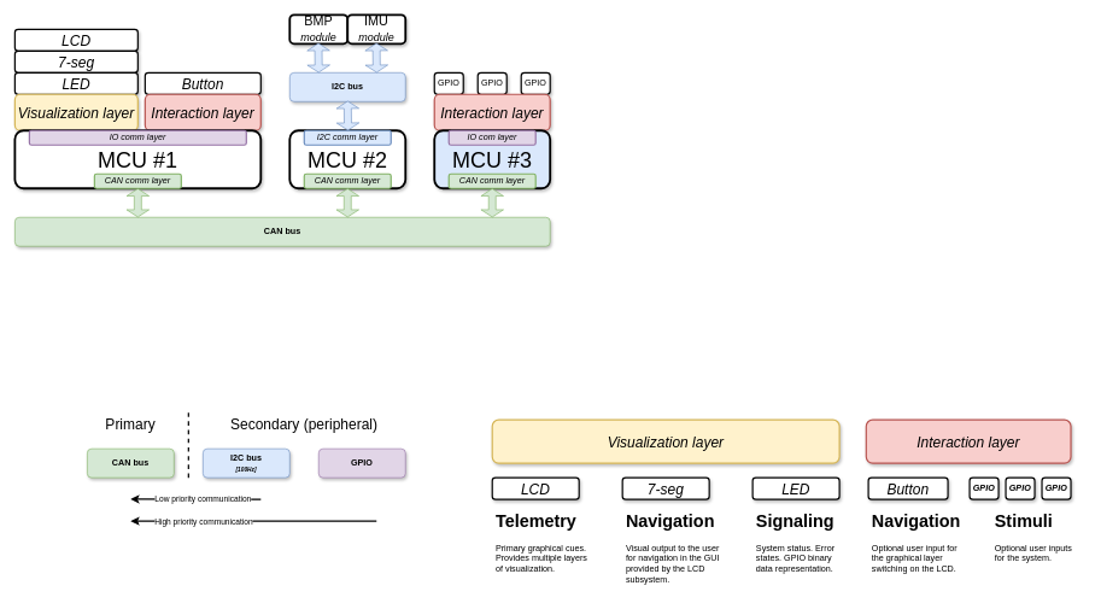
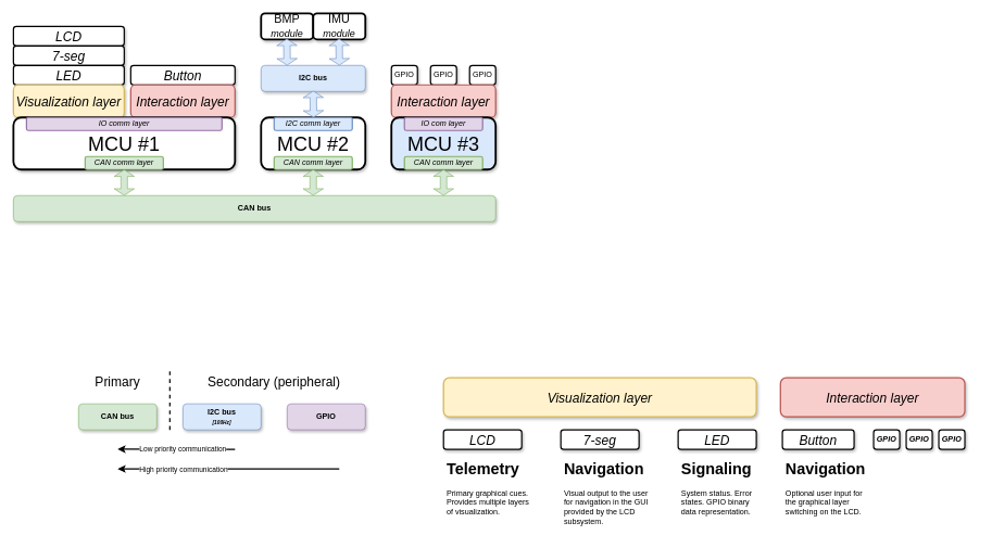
  <mxCell id="0" />
  <mxCell id="1" parent="0" />
  <mxCell id="2" value="Button" style="rounded=1;whiteSpace=wrap;html=1;strokeWidth=2;fontSize=20;shadow=1;fontStyle=2" parent="1" vertex="1"><mxGeometry x="200" y="100" width="160" height="30" as="geometry" /></mxCell>
  <mxCell id="3" value="Interaction layer" style="rounded=1;whiteSpace=wrap;html=1;strokeWidth=2;fontSize=20;shadow=1;fontStyle=2;fillColor=#f8cecc;strokeColor=#b85450;" vertex="1" parent="1"><mxGeometry x="200" y="130" width="160" height="50" as="geometry" /></mxCell>
  <mxCell id="4" value="GPIO" style="rounded=1;whiteSpace=wrap;html=1;fontStyle=0;strokeWidth=2;shadow=1;" parent="1" vertex="1"><mxGeometry x="600" y="100" width="40" height="30" as="geometry" /></mxCell>
  <mxCell id="5" value="GPIO" style="rounded=1;whiteSpace=wrap;html=1;fontStyle=0;strokeWidth=2;shadow=1;" parent="1" vertex="1"><mxGeometry x="720" y="100" width="40" height="30" as="geometry" /></mxCell>
  <mxCell id="6" value="GPIO" style="rounded=1;whiteSpace=wrap;html=1;fontStyle=0;strokeWidth=2;shadow=1;" parent="1" vertex="1"><mxGeometry x="660" y="100" width="40" height="30" as="geometry" /></mxCell>
  <mxCell id="7" value="Interaction layer" style="rounded=1;whiteSpace=wrap;html=1;strokeWidth=2;fontSize=20;shadow=1;fontStyle=2;fillColor=#f8cecc;strokeColor=#b85450;" vertex="1" parent="1"><mxGeometry x="600" y="130" width="160" height="50" as="geometry" /></mxCell>
  <mxCell id="8" value="LCD" style="rounded=1;whiteSpace=wrap;html=1;strokeWidth=2;fontSize=20;shadow=1;fontStyle=2" parent="1" vertex="1"><mxGeometry x="20" y="40" width="170" height="30" as="geometry" /></mxCell>
  <mxCell id="9" value="7-seg" style="rounded=1;whiteSpace=wrap;html=1;strokeWidth=2;fontSize=20;shadow=1;fontStyle=2" parent="1" vertex="1"><mxGeometry x="20" y="70" width="170" height="30" as="geometry" /></mxCell>
  <mxCell id="10" value="LED" style="rounded=1;whiteSpace=wrap;html=1;strokeWidth=2;fontSize=20;shadow=1;fontStyle=2" parent="1" vertex="1"><mxGeometry x="20" y="100" width="170" height="30" as="geometry" /></mxCell>
  <mxCell id="11" value="Visualization layer" style="rounded=1;whiteSpace=wrap;html=1;strokeWidth=2;fontSize=20;shadow=1;fontStyle=2;fillColor=#fff2cc;strokeColor=#d6b656;" parent="1" vertex="1"><mxGeometry x="20" y="130" width="170" height="50" as="geometry" /></mxCell>
  <mxCell id="12" value="MCU #2" style="rounded=1;whiteSpace=wrap;html=1;strokeWidth=3;fontSize=30;shadow=1;" parent="1" vertex="1"><mxGeometry x="400" y="180" width="160" height="80" as="geometry" /></mxCell>
  <mxCell id="13" value="MCU #3" style="rounded=1;whiteSpace=wrap;html=1;strokeWidth=3;fontSize=30;shadow=1;fillColor=#dae8fc;" parent="1" vertex="1"><mxGeometry x="600" y="180" width="160" height="80" as="geometry" /></mxCell>
  <mxCell id="14" value="MCU #1" style="rounded=1;whiteSpace=wrap;html=1;strokeWidth=3;fontSize=30;shadow=1;" parent="1" vertex="1"><mxGeometry x="20" y="180" width="340" height="80" as="geometry" /></mxCell>
  <mxCell id="15" value="CAN bus" style="rounded=1;whiteSpace=wrap;html=1;fontStyle=1;strokeWidth=1;fillColor=#d5e8d4;strokeColor=#82b366;shadow=1;glass=0;gradientColor=none;" parent="1" vertex="1"><mxGeometry x="20" y="300" width="740" height="40" as="geometry" /></mxCell>
  <mxCell id="16" value="" style="shape=flexArrow;endArrow=classic;startArrow=classic;html=1;rounded=0;fillColor=#d5e8d4;strokeColor=#82b366;startSize=3;endSize=3;" parent="1" edge="1"><mxGeometry width="100" height="100" relative="1" as="geometry"><mxPoint x="190" y="300" as="sourcePoint" /><mxPoint x="190" y="260" as="targetPoint" /></mxGeometry></mxCell>
  <mxCell id="17" value="I2C bus" style="rounded=1;whiteSpace=wrap;html=1;fontStyle=1;strokeWidth=1;fillColor=#dae8fc;strokeColor=#6c8ebf;shadow=1;" parent="1" vertex="1"><mxGeometry x="400" y="100" width="160" height="40" as="geometry" /></mxCell>
  <mxCell id="18" value="BMP&lt;br style=&quot;font-size: 17px;&quot;&gt;&lt;font size=&quot;1&quot; style=&quot;&quot;&gt;&lt;i style=&quot;font-size: 15px;&quot;&gt;module&lt;/i&gt;&lt;/font&gt;" style="rounded=1;whiteSpace=wrap;html=1;strokeWidth=3;fontSize=18;shadow=1;" parent="1" vertex="1"><mxGeometry x="400" width="80" height="40" as="geometry" y="20" /></mxCell>
  <mxCell id="19" value="" style="shape=flexArrow;endArrow=classic;startArrow=classic;html=1;rounded=0;entryX=0.617;entryY=0.989;entryDx=0;entryDy=0;entryPerimeter=0;endSize=3;startSize=3;fillColor=#dae8fc;strokeColor=#6c8ebf;" parent="1" edge="1"><mxGeometry width="100" height="100" relative="1" as="geometry"><mxPoint x="440" y="100" as="sourcePoint" /><mxPoint x="439.5" y="59" as="targetPoint" /></mxGeometry></mxCell>
  <mxCell id="20" value="IMU&lt;br&gt;&lt;i style=&quot;border-color: var(--border-color);&quot;&gt;&lt;font style=&quot;font-size: 15px;&quot;&gt;module&lt;/font&gt;&lt;/i&gt;" style="rounded=1;whiteSpace=wrap;html=1;strokeWidth=3;fontSize=18;shadow=1;" parent="1" vertex="1"><mxGeometry width="80" height="40" as="geometry" x="480" y="20" /></mxCell>
  <mxCell id="21" value="" style="shape=flexArrow;endArrow=classic;startArrow=classic;html=1;rounded=0;entryX=0.617;entryY=0.989;entryDx=0;entryDy=0;entryPerimeter=0;endSize=3;startSize=3;fillColor=#dae8fc;strokeColor=#6c8ebf;" parent="1" edge="1"><mxGeometry width="100" height="100" relative="1" as="geometry"><mxPoint x="520.21" y="100" as="sourcePoint" /><mxPoint x="519.71" y="59" as="targetPoint" /></mxGeometry></mxCell>
  <mxCell id="22" value="" style="shape=flexArrow;endArrow=classic;startArrow=classic;html=1;rounded=0;entryX=0.617;entryY=0.989;entryDx=0;entryDy=0;entryPerimeter=0;endSize=3;startSize=3;fillColor=#dae8fc;strokeColor=#6c8ebf;" parent="1" edge="1"><mxGeometry width="100" height="100" relative="1" as="geometry"><mxPoint x="480.5" y="180" as="sourcePoint" /><mxPoint y="139" as="targetPoint" x="480" /></mxGeometry></mxCell>
  <mxCell id="23" value="CAN comm layer" style="rounded=1;whiteSpace=wrap;html=1;fillColor=#d5e8d4;strokeColor=#82b366;fontStyle=2;strokeWidth=2;" parent="1" vertex="1"><mxGeometry x="130" y="240" width="120" height="20" as="geometry" /></mxCell>
  <mxCell id="24" value="CAN comm layer" style="rounded=1;whiteSpace=wrap;html=1;fillColor=#d5e8d4;strokeColor=#82b366;fontStyle=2;strokeWidth=2;" parent="1" vertex="1"><mxGeometry x="420" y="240" width="120" height="20" as="geometry" /></mxCell>
  <mxCell id="25" value="CAN comm layer" style="rounded=1;whiteSpace=wrap;html=1;fillColor=#d5e8d4;strokeColor=#82b366;fontStyle=2;strokeWidth=2;" parent="1" vertex="1"><mxGeometry x="620" y="240" width="120" height="20" as="geometry" /></mxCell>
  <mxCell id="26" value="I2C comm layer" style="rounded=1;whiteSpace=wrap;html=1;fillColor=#dae8fc;strokeColor=#6c8ebf;fontStyle=2;strokeWidth=2;" parent="1" vertex="1"><mxGeometry x="420" y="180" width="120" height="20" as="geometry" /></mxCell>
  <mxCell id="27" value="IO comm layer" style="rounded=1;whiteSpace=wrap;html=1;fillColor=#e1d5e7;strokeColor=#9673a6;fontStyle=2;strokeWidth=2;" parent="1" vertex="1"><mxGeometry x="40" y="180" width="300" height="20" as="geometry" /></mxCell>
  <mxCell id="28" value="IO com layer" style="rounded=1;whiteSpace=wrap;html=1;fillColor=#e1d5e7;strokeColor=#9673a6;fontStyle=2;strokeWidth=2;" parent="1" vertex="1"><mxGeometry x="620" y="180" width="120" height="20" as="geometry" /></mxCell>
  <mxCell id="29" value="CAN bus" style="rounded=1;whiteSpace=wrap;html=1;fontStyle=1;strokeWidth=1;fillColor=#d5e8d4;strokeColor=#82b366;shadow=1;glass=0;gradientColor=none;" parent="1" vertex="1"><mxGeometry x="120" y="620" width="120" height="40" as="geometry" /></mxCell>
  <mxCell id="30" value="I2C bus&lt;br&gt;&lt;i&gt;&lt;font style=&quot;font-size: 8px;&quot;&gt;[100Hz]&lt;/font&gt;&lt;/i&gt;" style="rounded=1;whiteSpace=wrap;html=1;fontStyle=1;strokeWidth=1;fillColor=#dae8fc;strokeColor=#6c8ebf;shadow=1;" parent="1" vertex="1"><mxGeometry x="280" y="620" width="120" height="40" as="geometry" /></mxCell>
  <mxCell id="31" value="GPIO" style="rounded=1;whiteSpace=wrap;html=1;fontStyle=1;strokeWidth=1;fillColor=#e1d5e7;strokeColor=#9673a6;shadow=1;" parent="1" vertex="1"><mxGeometry x="440" y="620" width="120" height="40" as="geometry" /></mxCell>
  <mxCell id="32" value="" style="endArrow=none;html=1;rounded=0;strokeWidth=2;dashed=1;" parent="1" edge="1"><mxGeometry width="50" height="50" relative="1" as="geometry"><mxPoint x="260" y="660" as="sourcePoint" /><mxPoint x="260" y="565" as="targetPoint" /></mxGeometry></mxCell>
  <mxCell id="33" value="Primary" style="text;html=1;strokeColor=none;fillColor=none;align=center;verticalAlign=middle;whiteSpace=wrap;rounded=0;strokeWidth=3;fontSize=20;" parent="1" vertex="1"><mxGeometry x="120" y="565" width="120" height="40" as="geometry" /></mxCell>
  <mxCell id="34" value="Secondary (peripheral)" style="text;html=1;strokeColor=none;fillColor=none;align=center;verticalAlign=middle;whiteSpace=wrap;rounded=0;strokeWidth=3;fontSize=20;" parent="1" vertex="1"><mxGeometry x="280" y="565" width="280" height="40" as="geometry" /></mxCell>
  <mxCell id="35" value="Visualization layer" style="rounded=1;whiteSpace=wrap;html=1;strokeWidth=2;fontSize=20;shadow=1;fontStyle=2;fillColor=#fff2cc;strokeColor=#d6b656;" vertex="1" parent="1"><mxGeometry x="680" y="580" width="480" height="60" as="geometry" /></mxCell>
  <mxCell id="36" value="LCD" style="rounded=1;whiteSpace=wrap;html=1;strokeWidth=2;fontSize=20;shadow=1;fontStyle=2" vertex="1" parent="1"><mxGeometry x="680" y="660" width="120" height="30" as="geometry" /></mxCell>
  <mxCell id="37" value="7-seg" style="rounded=1;whiteSpace=wrap;html=1;strokeWidth=2;fontSize=20;shadow=1;fontStyle=2" vertex="1" parent="1"><mxGeometry x="860" y="660" width="120" height="30" as="geometry" /></mxCell>
  <mxCell id="38" value="LED" style="rounded=1;whiteSpace=wrap;html=1;strokeWidth=2;fontSize=20;shadow=1;fontStyle=2" vertex="1" parent="1"><mxGeometry x="1040" y="660" width="120" height="30" as="geometry" /></mxCell>
  <mxCell id="39" value="&lt;h1&gt;Telemetry&lt;/h1&gt;&lt;p&gt;Primary graphical cues. Provides multiple layers of visualization.&lt;/p&gt;" style="text;html=1;strokeColor=none;fillColor=none;spacing=5;spacingTop=-20;whiteSpace=wrap;overflow=hidden;rounded=0;" vertex="1" parent="1"><mxGeometry x="680" y="700" width="140" height="120" as="geometry" /></mxCell>
  <mxCell id="40" value="&lt;h1&gt;Signaling&lt;/h1&gt;&lt;p&gt;System status.&amp;nbsp;&lt;span style=&quot;background-color: initial;&quot;&gt;Error states.&amp;nbsp;&lt;/span&gt;&lt;span style=&quot;background-color: initial;&quot;&gt;GPIO binary data representation.&lt;/span&gt;&lt;/p&gt;" style="text;html=1;strokeColor=none;fillColor=none;spacing=5;spacingTop=-20;whiteSpace=wrap;overflow=hidden;rounded=0;" vertex="1" parent="1"><mxGeometry x="1040" y="700" width="130" height="120" as="geometry" /></mxCell>
  <mxCell id="41" value="&lt;h1&gt;Navigation&lt;/h1&gt;&lt;p&gt;Visual output to the user for navigation in the GUI provided by the LCD subsystem.&lt;/p&gt;" style="text;html=1;strokeColor=none;fillColor=none;spacing=5;spacingTop=-20;whiteSpace=wrap;overflow=hidden;rounded=0;" vertex="1" parent="1"><mxGeometry x="860" y="700" width="140" height="120" as="geometry" /></mxCell>
  <mxCell id="42" value="Interaction layer" style="rounded=1;whiteSpace=wrap;html=1;strokeWidth=2;fontSize=20;shadow=1;fontStyle=2;fillColor=#f8cecc;strokeColor=#b85450;" vertex="1" parent="1"><mxGeometry x="1197" y="580" width="283" height="60" as="geometry" /></mxCell>
  <mxCell id="43" value="Button" style="rounded=1;whiteSpace=wrap;html=1;strokeWidth=2;fontSize=20;shadow=1;fontStyle=2" vertex="1" parent="1"><mxGeometry x="1200" y="660" width="110" height="30" as="geometry" /></mxCell>
  <mxCell id="44" value="&lt;h1&gt;Navigation&lt;/h1&gt;&lt;p&gt;Optional user input for the graphical layer switching on the LCD.&lt;/p&gt;" style="text;html=1;strokeColor=none;fillColor=none;spacing=5;spacingTop=-20;whiteSpace=wrap;overflow=hidden;rounded=0;" vertex="1" parent="1"><mxGeometry x="1200" y="700" width="130" height="100" as="geometry" /></mxCell>
  <mxCell id="45" value="" style="endArrow=classic;html=1;rounded=0;strokeWidth=2;" edge="1" parent="1"><mxGeometry x="-0.25" width="50" height="50" relative="1" as="geometry"><mxPoint x="360" y="690" as="sourcePoint" /><mxPoint x="180" y="689.6" as="targetPoint" /><mxPoint as="offset" /></mxGeometry></mxCell>
  <mxCell id="46" value="Low priority communication" style="edgeLabel;html=1;align=center;verticalAlign=middle;resizable=0;points=[];" vertex="1" connectable="0" parent="45"><mxGeometry x="0.098" y="-1" relative="1" as="geometry"><mxPoint x="18" y="1" as="offset" /></mxGeometry></mxCell>
  <mxCell id="47" value="" style="endArrow=classic;html=1;rounded=0;strokeWidth=2;" edge="1" parent="1"><mxGeometry width="50" height="50" relative="1" as="geometry"><mxPoint x="520" y="720" as="sourcePoint" /><mxPoint x="180" y="720" as="targetPoint" /></mxGeometry></mxCell>
  <mxCell id="48" value="High priority communication" style="edgeLabel;html=1;align=center;verticalAlign=middle;resizable=0;points=[];" vertex="1" connectable="0" parent="47"><mxGeometry x="0.549" y="-1" relative="1" as="geometry"><mxPoint x="23" y="1" as="offset" /></mxGeometry></mxCell>
  <mxCell id="49" value="GPIO" style="rounded=1;whiteSpace=wrap;html=1;fontStyle=3;strokeWidth=2;shadow=1;" vertex="1" parent="1"><mxGeometry x="1340" y="660" width="40" height="30" as="geometry" /></mxCell>
  <mxCell id="50" value="GPIO" style="rounded=1;whiteSpace=wrap;html=1;fontStyle=3;strokeWidth=2;shadow=1;" vertex="1" parent="1"><mxGeometry x="1390" y="660" width="40" height="30" as="geometry" /></mxCell>
  <mxCell id="51" value="GPIO" style="rounded=1;whiteSpace=wrap;html=1;fontStyle=3;strokeWidth=2;shadow=1;" vertex="1" parent="1"><mxGeometry x="1440" y="660" width="40" height="30" as="geometry" /></mxCell>
- <mxCell id="52" value="&lt;h1&gt;Stimuli&lt;/h1&gt;&lt;p&gt;Optional user inputs for the system.&lt;/p&gt;" style="text;html=1;strokeColor=none;fillColor=none;spacing=5;spacingTop=-20;whiteSpace=wrap;overflow=hidden;rounded=0;" vertex="1" parent="1"><mxGeometry x="1370" y="700" width="130" height="100" as="geometry" /></mxCell>
  <mxCell id="53" value="" style="shape=flexArrow;endArrow=classic;startArrow=classic;html=1;rounded=0;fillColor=#d5e8d4;strokeColor=#82b366;startSize=3;endSize=3;" edge="1" parent="1"><mxGeometry width="100" height="100" relative="1" as="geometry"><mxPoint y="300" as="sourcePoint" x="480" /><mxPoint y="260" as="targetPoint" x="480" /></mxGeometry></mxCell>
  <mxCell id="54" value="" style="shape=flexArrow;endArrow=classic;startArrow=classic;html=1;rounded=0;fillColor=#d5e8d4;strokeColor=#82b366;startSize=3;endSize=3;" edge="1" parent="1"><mxGeometry width="100" height="100" relative="1" as="geometry"><mxPoint x="680" y="300" as="sourcePoint" /><mxPoint x="680" y="260" as="targetPoint" /></mxGeometry></mxCell>
